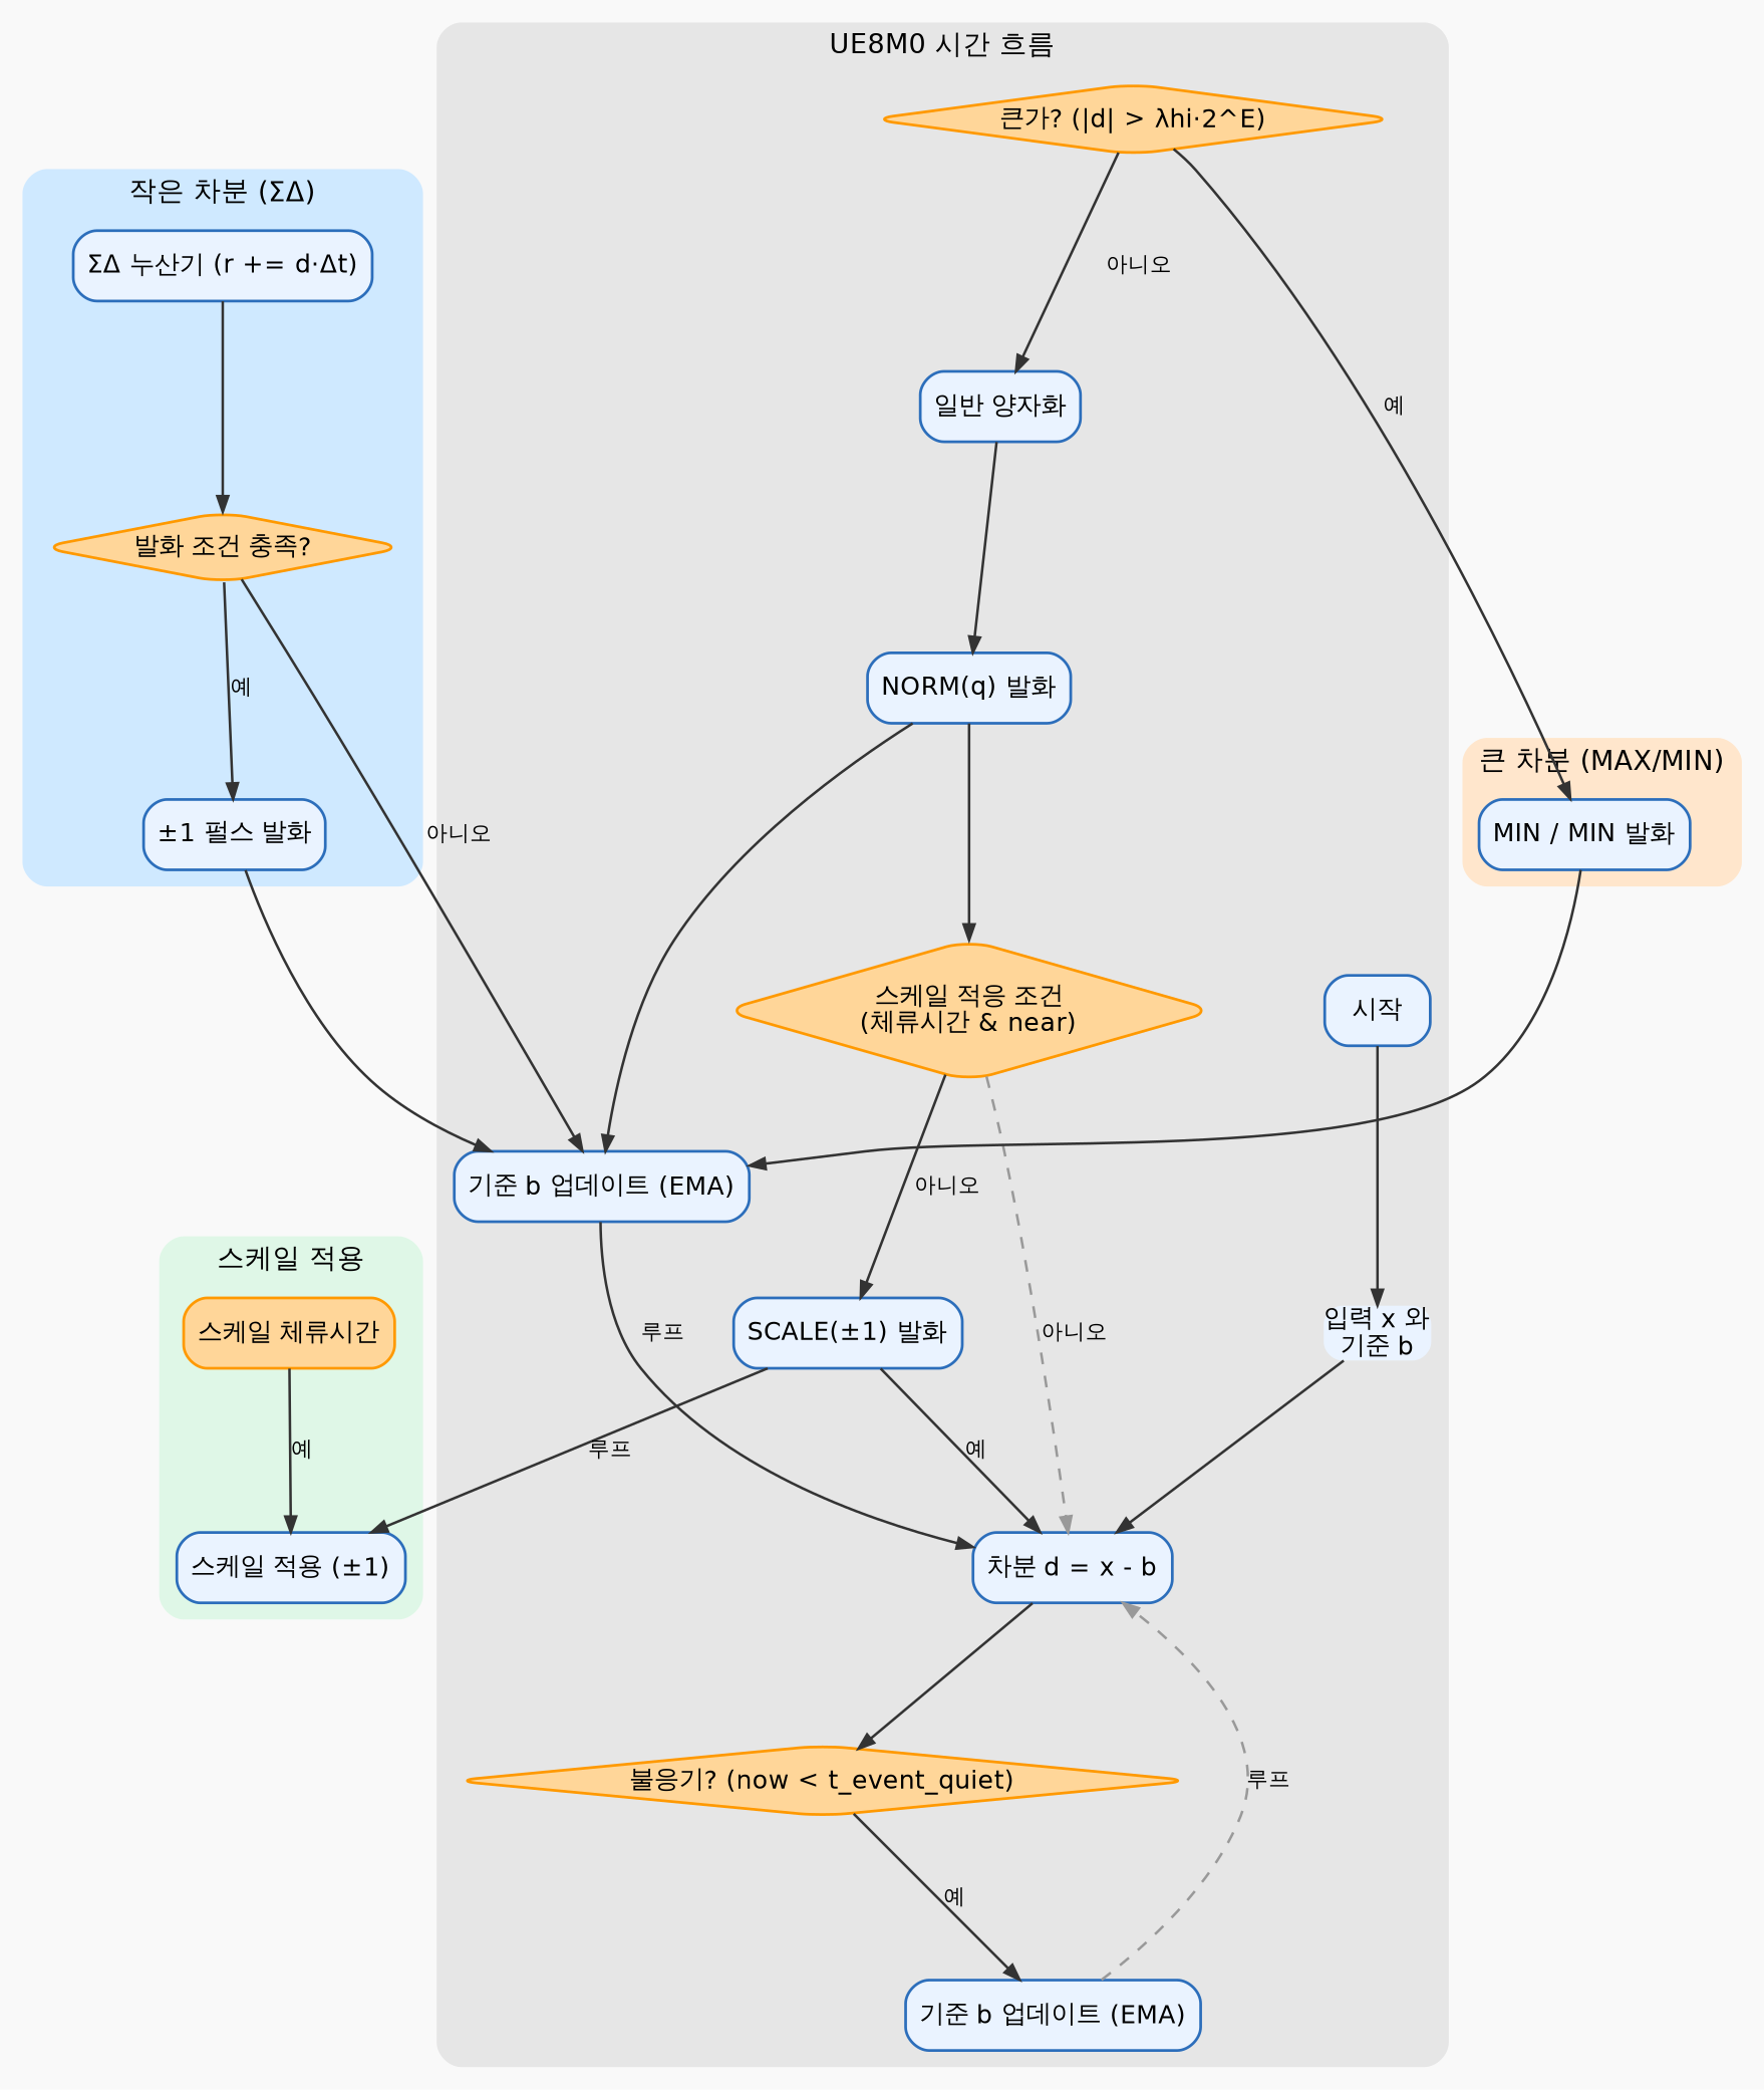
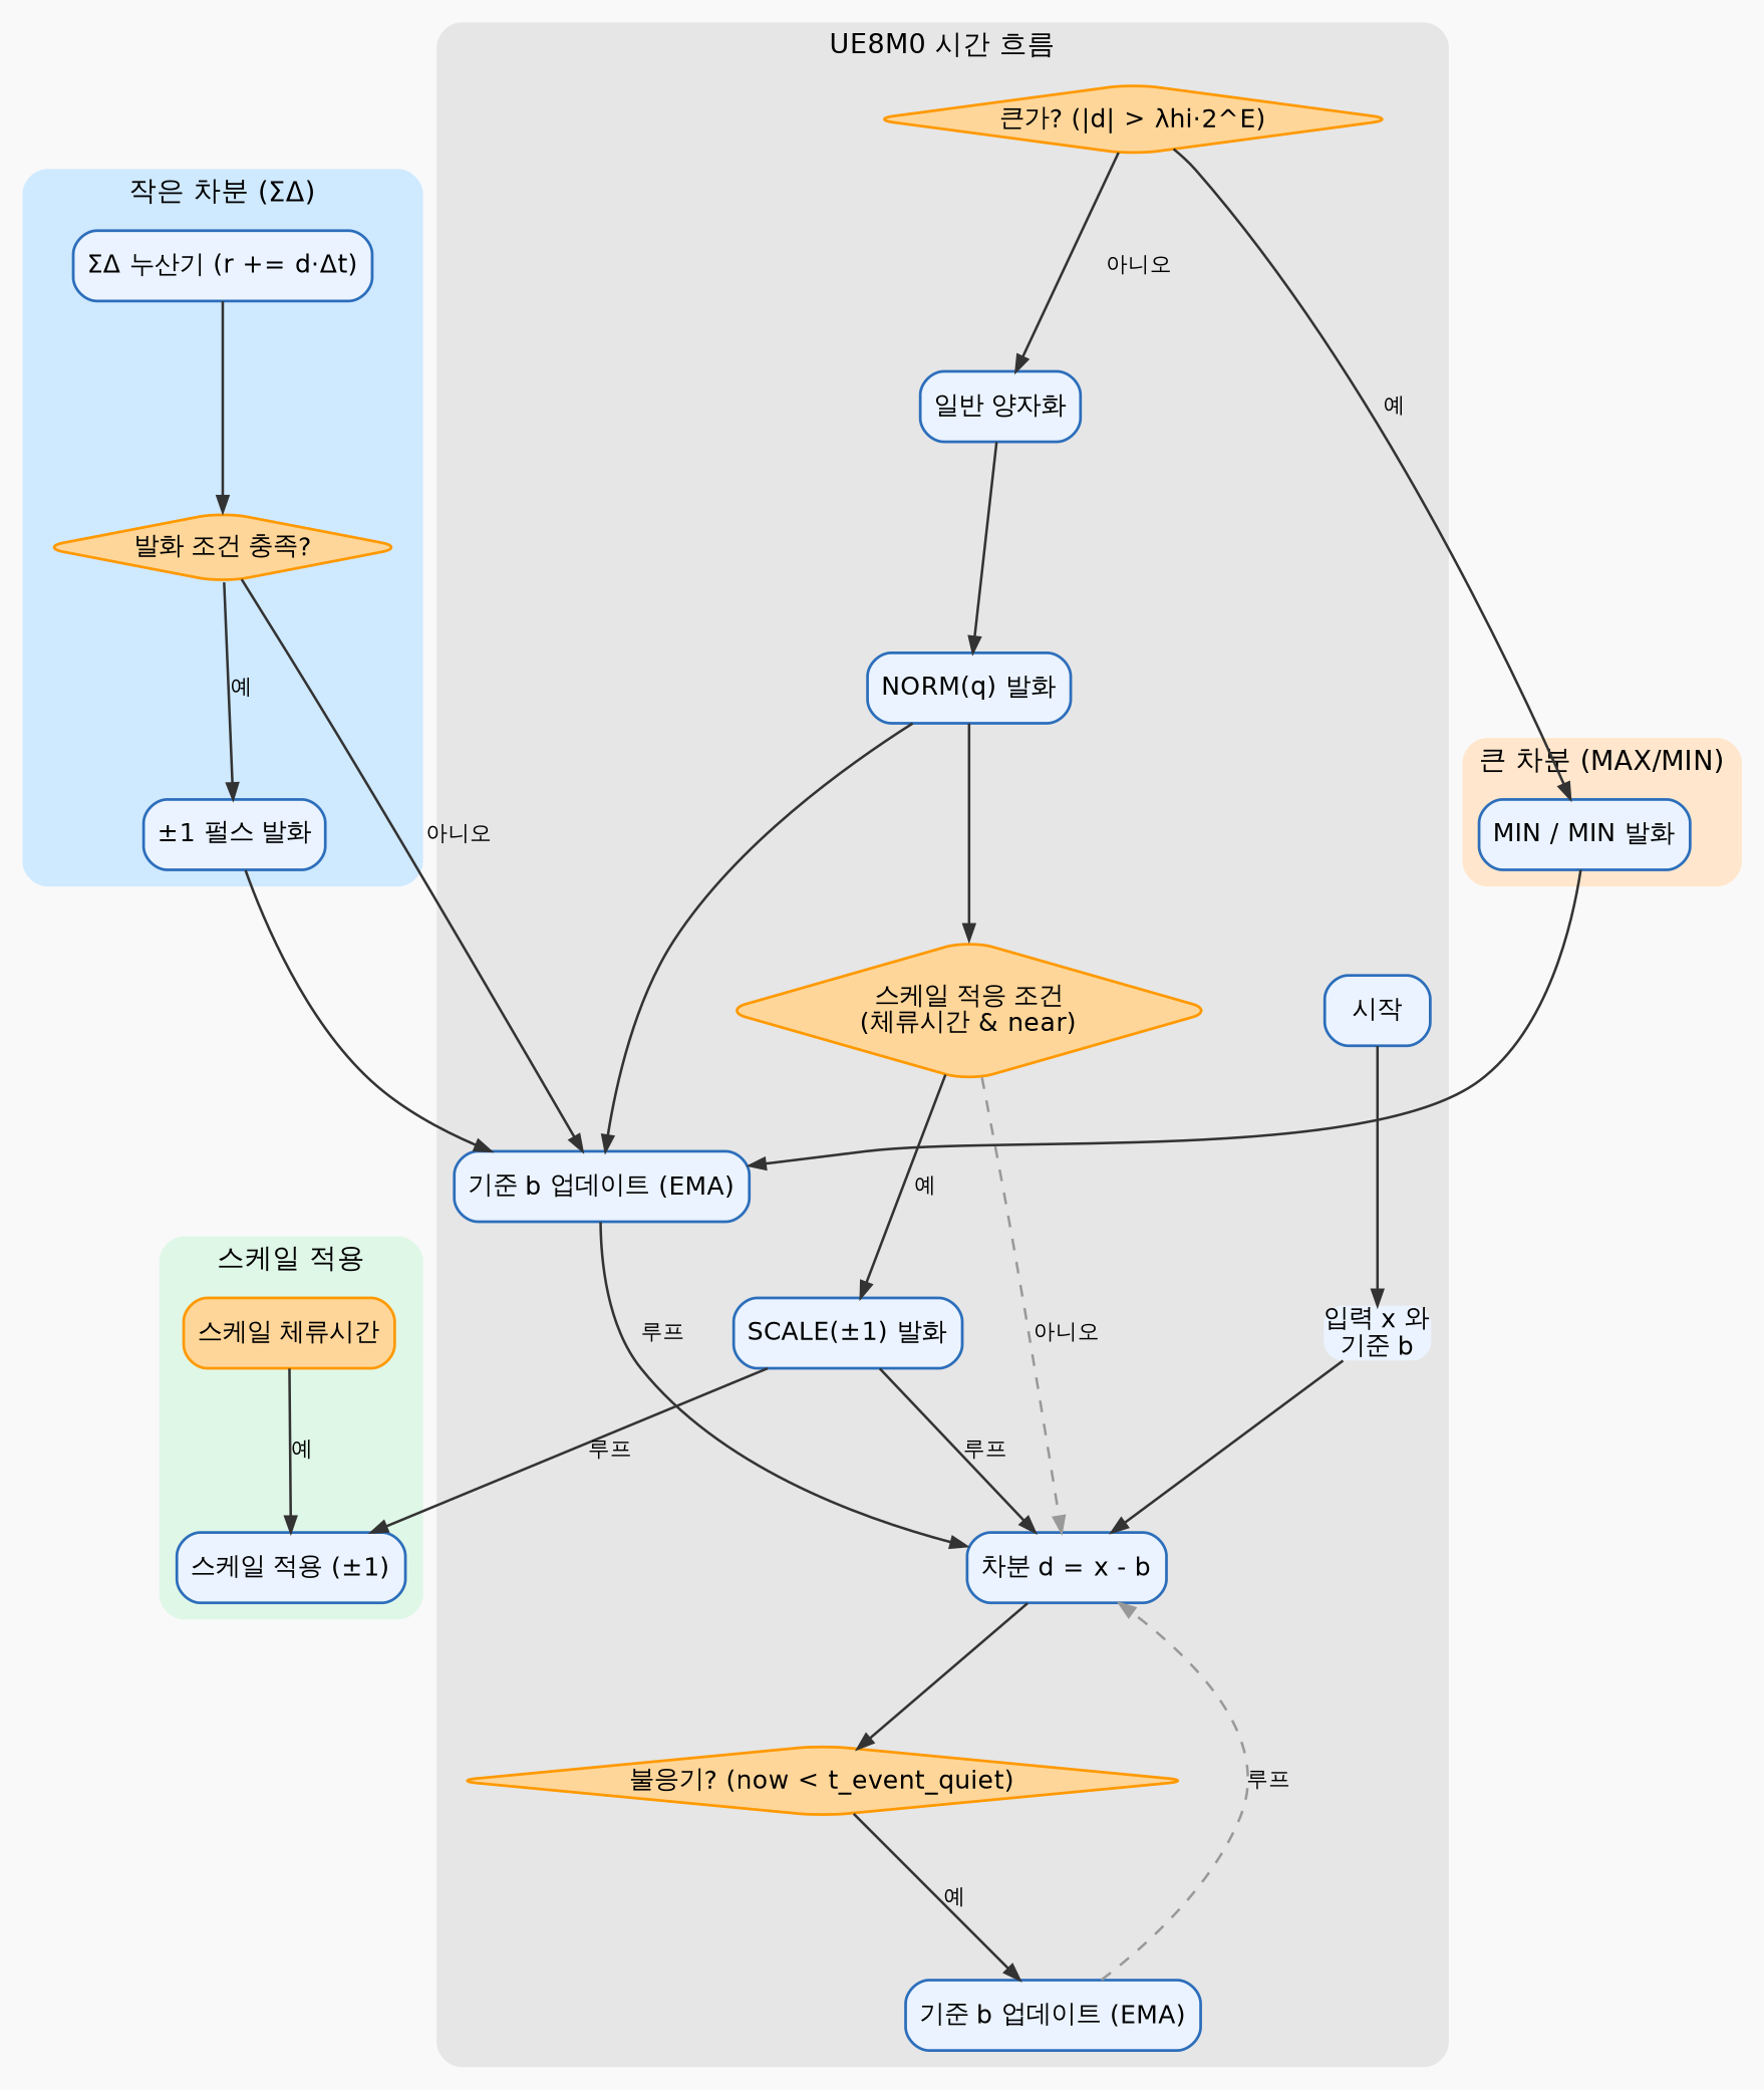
  digraph {
    bgcolor="#F9F9F9"
    fontname=Helvetica
    nodesep=0.7
    rankdir=TB
    ranksep=1.0
    node [color="#2C6EBB" fillcolor="#EAF3FF" fontname=Helvetica fontsize=13 margin="0.10,0.06" penwidth=1.4 shape=box style="rounded,filled"]
    edge [arrowsize=0.8 color="#333333" fontname=Helvetica fontsize=11 penwidth=1.3]
    n1 [label="시작"]
    n2 [fontcolor="#000000" label="입력 x 와\n기준 b" shape=plain]
    n3 [label="차분 d = x - b"]
    n4 [color="#FF9900" fillcolor="#FFD699" label="불응기? (now < t_event_quiet)" shape=diamond]
    n5 [label="기준 b 업데이트 (EMA)"]
    n6 [color="#FF9900" fillcolor="#FFD699" label="큰가? (|d| > λhi·2^E)" shape=diamond]
    n7 [label="일반 양자화"]
    n8 [label="NORM(q) 발화"]
    n9 [label="기준 b 업데이트 (EMA)"]
    n10 [color="#FF9900" fillcolor="#FFD699" label="스케일 적응 조건\n(체류시간 & near)" shape=diamond]
    n11 [label="SCALE(±1) 발화"]
    n12 [label="ΣΔ 누산기 (r += d·Δt)"]
    n13 [color="#FF9900" fillcolor="#FFD699" label="발화 조건 충족?" shape=diamond]
    n14 [label="±1 펄스 발화"]
    n15 [label="MIN / MIN 발화"]
    n16 [color="#FF9900" fillcolor="#FFD699" label="스케일 체류시간"]
    n17 [label="스케일 적용 (±1)"]
    subgraph cluster_1 {
      color="#E6E6E6"
      fontcolor="#444"
      label="UE8M0 시간 흐름"
      style="filled,rounded"
      n1
      n2
      n3
      n4
      n5
      n6
      n7
      n8
      n9
      n10
      n11
    }
    subgraph cluster_2 {
      color="#CFE9FF"
      fontcolor="#444"
      label="작은 차분 (ΣΔ)"
      style="filled,rounded"
      n12
      n13
      n14
    }
    subgraph cluster_3 {
      color="#FFE6CC"
      fontcolor="#444"
      label="큰 차분 (MAX/MIN)"
      style="filled,rounded"
      n15
    }
    subgraph cluster_4 {
      color="#DFF7E7"
      fontcolor="#444"
      label="스케일 적용"
      style="filled,rounded"
      n16
      n17
    }
    n1 -> n2
    n2 -> n3
    n3 -> n4
    n4 -> n5 [label="예"]
    n5 -> n3 [color="#999999" label="루프" style=dashed]
    n6 -> n7 [label="아니오"]
    n6 -> n15 [label="예"]
    n7 -> n8
    n8 -> n9
    n8 -> n10
    n9 -> n3 [label="루프"]
    n10 -> n3 [color="#999999" label="아니오" style=dashed]
-   n10 -> n11 [label="아니오"]
-   n11 -> n3 [label="예"]
+   n10 -> n11 [label="예"]
+   n11 -> n3 [label="루프"]
    n11 -> n17 [label="루프"]
    n12 -> n13
    n13 -> n9 [label="아니오"]
    n13 -> n14 [label="예"]
    n14 -> n9
    n15 -> n9
    n16 -> n17 [label="예"]
  }
